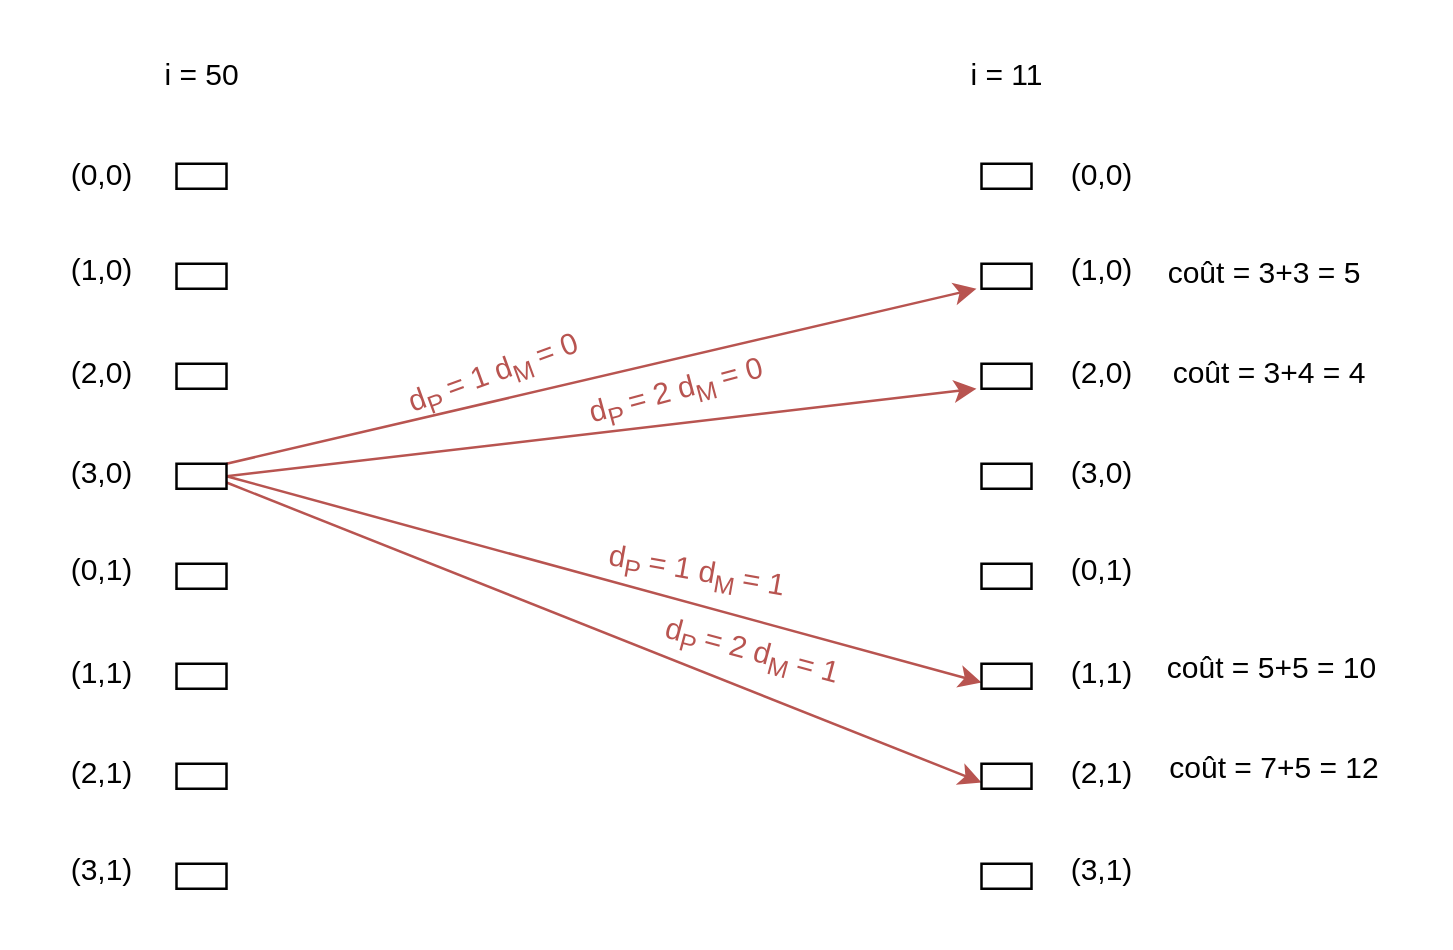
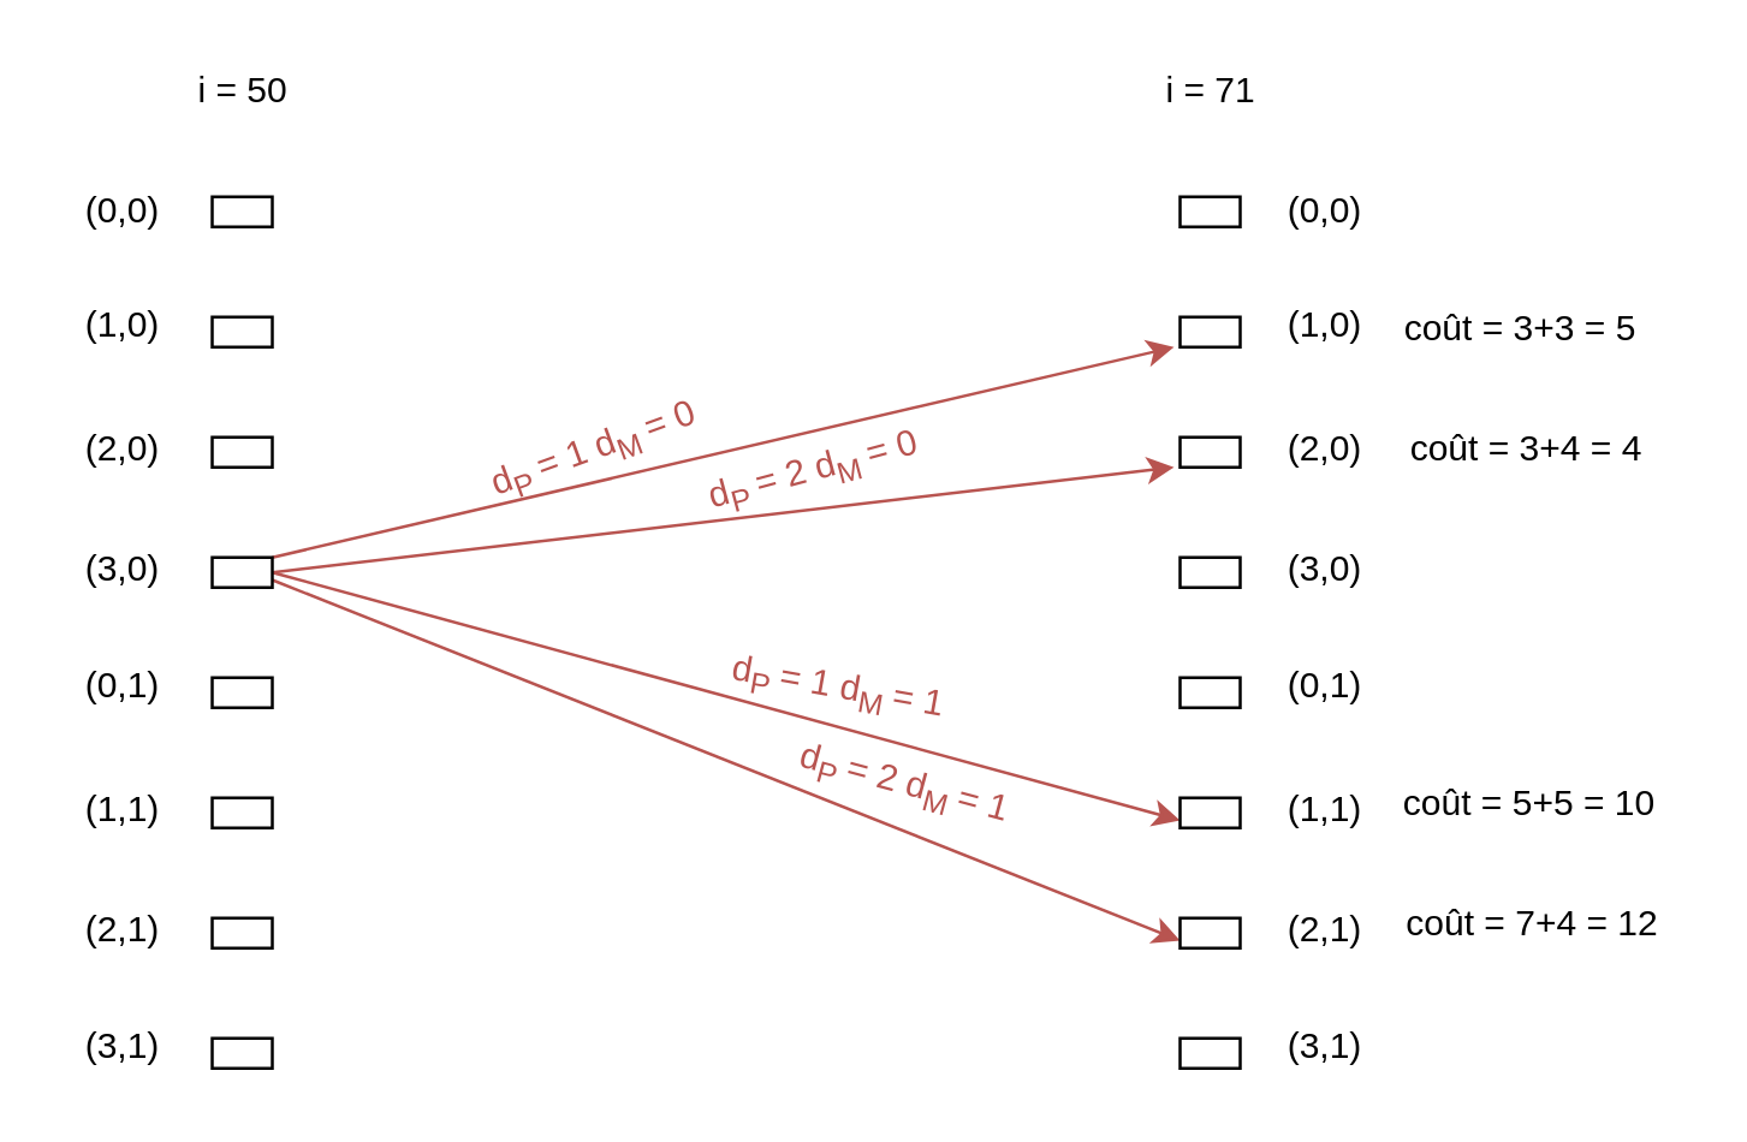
  <mxCell id="0" />
  <mxCell id="1" parent="0" />
  <mxCell id="2" value="" style="rounded=0;whiteSpace=wrap;html=1;" parent="1" vertex="1"><mxGeometry x="70" y="65" width="20" height="10" as="geometry" /></mxCell>
  <mxCell id="3" value="" style="rounded=0;whiteSpace=wrap;html=1;" parent="1" vertex="1"><mxGeometry x="70" y="105" width="20" height="10" as="geometry" /></mxCell>
  <mxCell id="4" value="" style="rounded=0;whiteSpace=wrap;html=1;" parent="1" vertex="1"><mxGeometry x="70" y="145" width="20" height="10" as="geometry" /></mxCell>
  <mxCell id="5" style="rounded=0;orthogonalLoop=1;jettySize=auto;html=1;exitX=1;exitY=0;exitDx=0;exitDy=0;fillColor=#f8cecc;strokeColor=#b85450;" parent="1" source="9" edge="1"><mxGeometry relative="1" as="geometry"><mxPoint x="390" y="115" as="targetPoint" /></mxGeometry></mxCell>
  <mxCell id="6" style="edgeStyle=none;rounded=0;orthogonalLoop=1;jettySize=auto;html=1;exitX=1;exitY=0.5;exitDx=0;exitDy=0;fillColor=#f8cecc;strokeColor=#b85450;" parent="1" source="9" edge="1"><mxGeometry relative="1" as="geometry"><mxPoint x="390" y="155" as="targetPoint" /></mxGeometry></mxCell>
  <mxCell id="7" style="edgeStyle=none;rounded=0;orthogonalLoop=1;jettySize=auto;html=1;exitX=1;exitY=0.5;exitDx=0;exitDy=0;entryX=0;entryY=0.75;entryDx=0;entryDy=0;fillColor=#f8cecc;strokeColor=#b85450;" parent="1" source="9" target="20" edge="1"><mxGeometry relative="1" as="geometry" /></mxCell>
  <mxCell id="8" style="edgeStyle=none;rounded=0;orthogonalLoop=1;jettySize=auto;html=1;exitX=1;exitY=0.75;exitDx=0;exitDy=0;entryX=0;entryY=0.75;entryDx=0;entryDy=0;fillColor=#f8cecc;strokeColor=#b85450;" parent="1" source="9" target="21" edge="1"><mxGeometry relative="1" as="geometry" /></mxCell>
  <mxCell id="9" value="" style="rounded=0;whiteSpace=wrap;html=1;" parent="1" vertex="1"><mxGeometry x="70" y="185" width="20" height="10" as="geometry" /></mxCell>
  <mxCell id="10" value="" style="rounded=0;whiteSpace=wrap;html=1;" parent="1" vertex="1"><mxGeometry x="70" y="225" width="20" height="10" as="geometry" /></mxCell>
  <mxCell id="11" value="" style="rounded=0;whiteSpace=wrap;html=1;" parent="1" vertex="1"><mxGeometry x="70" y="265" width="20" height="10" as="geometry" /></mxCell>
  <mxCell id="12" value="" style="rounded=0;whiteSpace=wrap;html=1;" parent="1" vertex="1"><mxGeometry x="70" y="305" width="20" height="10" as="geometry" /></mxCell>
  <mxCell id="13" value="" style="rounded=0;whiteSpace=wrap;html=1;" parent="1" vertex="1"><mxGeometry x="70" y="345" width="20" height="10" as="geometry" /></mxCell>
  <mxCell id="14" value="i = 50" style="text;html=1;align=center;verticalAlign=middle;resizable=0;points=[];autosize=1;" parent="1" vertex="1"><mxGeometry x="55" y="20" width="50" height="20" as="geometry" /></mxCell>
  <mxCell id="15" value="" style="rounded=0;whiteSpace=wrap;html=1;" parent="1" vertex="1"><mxGeometry x="392" y="65" width="20" height="10" as="geometry" /></mxCell>
  <mxCell id="16" value="" style="rounded=0;whiteSpace=wrap;html=1;" parent="1" vertex="1"><mxGeometry x="392" y="105" width="20" height="10" as="geometry" /></mxCell>
  <mxCell id="17" value="" style="rounded=0;whiteSpace=wrap;html=1;" parent="1" vertex="1"><mxGeometry x="392" y="145" width="20" height="10" as="geometry" /></mxCell>
  <mxCell id="18" value="" style="rounded=0;whiteSpace=wrap;html=1;" parent="1" vertex="1"><mxGeometry x="392" y="185" width="20" height="10" as="geometry" /></mxCell>
  <mxCell id="19" value="" style="rounded=0;whiteSpace=wrap;html=1;" parent="1" vertex="1"><mxGeometry x="392" y="225" width="20" height="10" as="geometry" /></mxCell>
  <mxCell id="20" value="" style="rounded=0;whiteSpace=wrap;html=1;" parent="1" vertex="1"><mxGeometry x="392" y="265" width="20" height="10" as="geometry" /></mxCell>
  <mxCell id="21" value="" style="rounded=0;whiteSpace=wrap;html=1;" parent="1" vertex="1"><mxGeometry x="392" y="305" width="20" height="10" as="geometry" /></mxCell>
  <mxCell id="22" value="" style="rounded=0;whiteSpace=wrap;html=1;" parent="1" vertex="1"><mxGeometry x="392" y="345" width="20" height="10" as="geometry" /></mxCell>
- <mxCell id="23" value="i = 11" style="text;html=1;align=center;verticalAlign=middle;resizable=0;points=[];autosize=1;" parent="1" vertex="1"><mxGeometry x="382" y="20" width="40" height="20" as="geometry" /></mxCell>
+ <mxCell id="23" value="i = 71" style="text;html=1;align=center;verticalAlign=middle;resizable=0;points=[];autosize=1;" parent="1" vertex="1"><mxGeometry x="382" y="20" width="40" height="20" as="geometry" /></mxCell>
  <mxCell id="24" value="(0,0)" style="text;html=1;align=center;verticalAlign=middle;resizable=0;points=[];autosize=1;" parent="1" vertex="1"><mxGeometry x="20" y="60" width="40" height="20" as="geometry" /></mxCell>
  <mxCell id="25" value="(1,0)" style="text;html=1;align=center;verticalAlign=middle;resizable=0;points=[];autosize=1;" parent="1" vertex="1"><mxGeometry x="20" y="98" width="40" height="20" as="geometry" /></mxCell>
  <mxCell id="26" value="(2,0)" style="text;html=1;align=center;verticalAlign=middle;resizable=0;points=[];autosize=1;" parent="1" vertex="1"><mxGeometry x="20" y="139" width="40" height="20" as="geometry" /></mxCell>
  <mxCell id="27" value="(3,0)" style="text;html=1;align=center;verticalAlign=middle;resizable=0;points=[];autosize=1;" parent="1" vertex="1"><mxGeometry x="20" y="179" width="40" height="20" as="geometry" /></mxCell>
  <mxCell id="28" value="(0,1)" style="text;html=1;align=center;verticalAlign=middle;resizable=0;points=[];autosize=1;" parent="1" vertex="1"><mxGeometry x="20" y="218" width="40" height="20" as="geometry" /></mxCell>
  <mxCell id="29" value="(1,1)" style="text;html=1;align=center;verticalAlign=middle;resizable=0;points=[];autosize=1;" parent="1" vertex="1"><mxGeometry x="20" y="259" width="40" height="20" as="geometry" /></mxCell>
  <mxCell id="30" value="(2,1)" style="text;html=1;align=center;verticalAlign=middle;resizable=0;points=[];autosize=1;" parent="1" vertex="1"><mxGeometry x="20" y="299" width="40" height="20" as="geometry" /></mxCell>
  <mxCell id="31" value="(3,1)" style="text;html=1;align=center;verticalAlign=middle;resizable=0;points=[];autosize=1;" parent="1" vertex="1"><mxGeometry x="20" y="338" width="40" height="20" as="geometry" /></mxCell>
  <mxCell id="32" value="(0,0)" style="text;html=1;align=center;verticalAlign=middle;resizable=0;points=[];autosize=1;" parent="1" vertex="1"><mxGeometry x="420" y="60" width="40" height="20" as="geometry" /></mxCell>
  <mxCell id="33" value="(1,0)" style="text;html=1;align=center;verticalAlign=middle;resizable=0;points=[];autosize=1;" parent="1" vertex="1"><mxGeometry x="420" y="98" width="40" height="20" as="geometry" /></mxCell>
  <mxCell id="34" value="(2,0)" style="text;html=1;align=center;verticalAlign=middle;resizable=0;points=[];autosize=1;" parent="1" vertex="1"><mxGeometry x="420" y="139" width="40" height="20" as="geometry" /></mxCell>
  <mxCell id="35" value="(3,0)" style="text;html=1;align=center;verticalAlign=middle;resizable=0;points=[];autosize=1;" parent="1" vertex="1"><mxGeometry x="420" y="179" width="40" height="20" as="geometry" /></mxCell>
  <mxCell id="36" value="(0,1)" style="text;html=1;align=center;verticalAlign=middle;resizable=0;points=[];autosize=1;" parent="1" vertex="1"><mxGeometry x="420" y="218" width="40" height="20" as="geometry" /></mxCell>
  <mxCell id="37" value="(1,1)" style="text;html=1;align=center;verticalAlign=middle;resizable=0;points=[];autosize=1;" parent="1" vertex="1"><mxGeometry x="420" y="259" width="40" height="20" as="geometry" /></mxCell>
  <mxCell id="38" value="(2,1)" style="text;html=1;align=center;verticalAlign=middle;resizable=0;points=[];autosize=1;" parent="1" vertex="1"><mxGeometry x="420" y="299" width="40" height="20" as="geometry" /></mxCell>
  <mxCell id="39" value="(3,1)" style="text;html=1;align=center;verticalAlign=middle;resizable=0;points=[];autosize=1;" parent="1" vertex="1"><mxGeometry x="420" y="338" width="40" height="20" as="geometry" /></mxCell>
  <mxCell id="40" value="&lt;font color=&quot;#b85450&quot;&gt;d&lt;sub&gt;P&amp;nbsp;&lt;/sub&gt;= 1 d&lt;sub&gt;M&amp;nbsp;&lt;/sub&gt;= 0&lt;/font&gt;" style="text;html=1;align=center;verticalAlign=middle;resizable=0;points=[];autosize=1;rotation=-20;" parent="1" vertex="1"><mxGeometry x="152" y="140" width="90" height="20" as="geometry" /></mxCell>
  <mxCell id="41" value="&lt;font color=&quot;#b85450&quot;&gt;d&lt;sub&gt;P&amp;nbsp;&lt;/sub&gt;= 2 d&lt;sub&gt;M&amp;nbsp;&lt;/sub&gt;= 0&lt;/font&gt;" style="text;html=1;align=center;verticalAlign=middle;resizable=0;points=[];autosize=1;rotation=-15;" parent="1" vertex="1"><mxGeometry x="225" y="147" width="90" height="20" as="geometry" /></mxCell>
  <mxCell id="42" value="&lt;font color=&quot;#b85450&quot;&gt;d&lt;sub&gt;P&amp;nbsp;&lt;/sub&gt;= 1 d&lt;sub&gt;M&amp;nbsp;&lt;/sub&gt;= 1&lt;/font&gt;" style="text;html=1;align=center;verticalAlign=middle;resizable=0;points=[];autosize=1;rotation=10;" parent="1" vertex="1"><mxGeometry x="233" y="219" width="90" height="20" as="geometry" /></mxCell>
  <mxCell id="43" value="&lt;font color=&quot;#b85450&quot;&gt;d&lt;sub&gt;P&amp;nbsp;&lt;/sub&gt;= 2 d&lt;sub&gt;M&amp;nbsp;&lt;/sub&gt;= 1&lt;/font&gt;" style="text;html=1;align=center;verticalAlign=middle;resizable=0;points=[];autosize=1;rotation=15;" parent="1" vertex="1"><mxGeometry x="255" y="251" width="90" height="20" as="geometry" /></mxCell>
  <mxCell id="44" value="coût = 3+3 = 5" style="text;html=1;align=center;verticalAlign=middle;resizable=0;points=[];autosize=1;" parent="1" vertex="1"><mxGeometry x="460" y="99" width="90" height="20" as="geometry" /></mxCell>
  <mxCell id="45" value="coût = 3+4 = 4" style="text;html=1;align=center;verticalAlign=middle;resizable=0;points=[];autosize=1;" parent="1" vertex="1"><mxGeometry x="462" y="139" width="90" height="20" as="geometry" /></mxCell>
  <mxCell id="46" value="coût = 5+5 = 10" style="text;html=1;align=center;verticalAlign=middle;resizable=0;points=[];autosize=1;" parent="1" vertex="1"><mxGeometry x="458" y="257" width="100" height="20" as="geometry" /></mxCell>
- <mxCell id="47" value="coût = 7+5 = 12" style="text;html=1;align=center;verticalAlign=middle;resizable=0;points=[];autosize=1;" parent="1" vertex="1"><mxGeometry x="459" y="297" width="100" height="20" as="geometry" /></mxCell>
+ <mxCell id="47" value="coût = 7+4 = 12" style="text;html=1;align=center;verticalAlign=middle;resizable=0;points=[];autosize=1;" parent="1" vertex="1"><mxGeometry x="459" y="297" width="100" height="20" as="geometry" /></mxCell>
